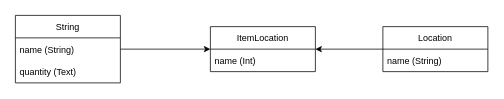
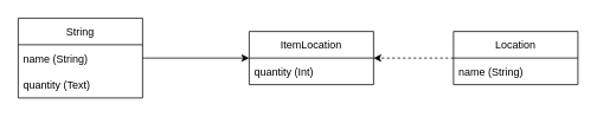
  <mxCell id="0" />
  <mxCell id="1" parent="0" />
  <mxCell id="2" value="String" style="swimlane;fontStyle=0;childLayout=stackLayout;horizontal=1;startSize=30;horizontalStack=0;resizeParent=1;resizeParentMax=0;resizeLast=0;collapsible=1;marginBottom=0;" vertex="1" parent="1"><mxGeometry x="20" y="20" width="140" height="90" as="geometry" /></mxCell>
  <mxCell id="3" value="name (String)" style="text;strokeColor=none;fillColor=none;align=left;verticalAlign=middle;spacingLeft=4;spacingRight=4;overflow=hidden;points=[[0,0.5],[1,0.5]];portConstraint=eastwest;rotatable=0;" vertex="1" parent="2"><mxGeometry y="30" width="140" height="30" as="geometry" /></mxCell>
  <mxCell id="4" value="quantity (Text)" style="text;strokeColor=none;fillColor=none;align=left;verticalAlign=middle;spacingLeft=4;spacingRight=4;overflow=hidden;points=[[0,0.5],[1,0.5]];portConstraint=eastwest;rotatable=0;" vertex="1" parent="2"><mxGeometry y="60" width="140" height="30" as="geometry" /></mxCell>
- <mxCell id="5" style="edgeStyle=orthogonalEdgeStyle;rounded=0;orthogonalLoop=1;jettySize=auto;html=1;" edge="1" parent="1" source="6" target="8"><mxGeometry relative="1" as="geometry" /></mxCell>
+ <mxCell id="5" style="edgeStyle=orthogonalEdgeStyle;rounded=0;orthogonalLoop=1;jettySize=auto;html=1;dashed=1;" edge="1" parent="1" source="6" target="8"><mxGeometry relative="1" as="geometry" /></mxCell>
  <mxCell id="6" value="Location" style="swimlane;fontStyle=0;childLayout=stackLayout;horizontal=1;startSize=30;horizontalStack=0;resizeParent=1;resizeParentMax=0;resizeLast=0;collapsible=1;marginBottom=0;" vertex="1" parent="1"><mxGeometry x="510" y="35" width="140" height="60" as="geometry" /></mxCell>
  <mxCell id="7" value="name (String)" style="text;strokeColor=none;fillColor=none;align=left;verticalAlign=middle;spacingLeft=4;spacingRight=4;overflow=hidden;points=[[0,0.5],[1,0.5]];portConstraint=eastwest;rotatable=0;" vertex="1" parent="6"><mxGeometry y="30" width="140" height="30" as="geometry" /></mxCell>
  <mxCell id="8" value="ItemLocation" style="swimlane;fontStyle=0;childLayout=stackLayout;horizontal=1;startSize=30;horizontalStack=0;resizeParent=1;resizeParentMax=0;resizeLast=0;collapsible=1;marginBottom=0;" vertex="1" parent="1"><mxGeometry x="280" y="35" width="140" height="60" as="geometry" /></mxCell>
- <mxCell id="9" value="name (Int)" style="text;strokeColor=none;fillColor=none;align=left;verticalAlign=middle;spacingLeft=4;spacingRight=4;overflow=hidden;points=[[0,0.5],[1,0.5]];portConstraint=eastwest;rotatable=0;" vertex="1" parent="8"><mxGeometry y="30" width="140" height="30" as="geometry" /></mxCell>
+ <mxCell id="9" value="quantity (Int)" style="text;strokeColor=none;fillColor=none;align=left;verticalAlign=middle;spacingLeft=4;spacingRight=4;overflow=hidden;points=[[0,0.5],[1,0.5]];portConstraint=eastwest;rotatable=0;" vertex="1" parent="8"><mxGeometry y="30" width="140" height="30" as="geometry" /></mxCell>
  <mxCell id="10" style="edgeStyle=orthogonalEdgeStyle;rounded=0;orthogonalLoop=1;jettySize=auto;html=1;exitX=1;exitY=0.5;exitDx=0;exitDy=0;" edge="1" parent="1" source="3" target="8"><mxGeometry relative="1" as="geometry" /></mxCell>
